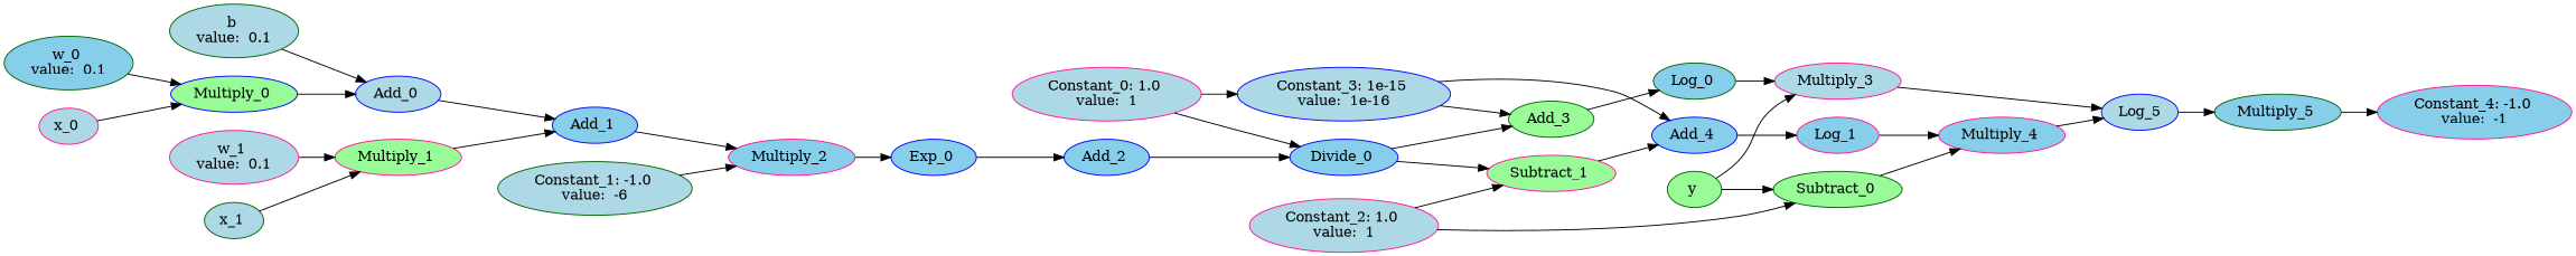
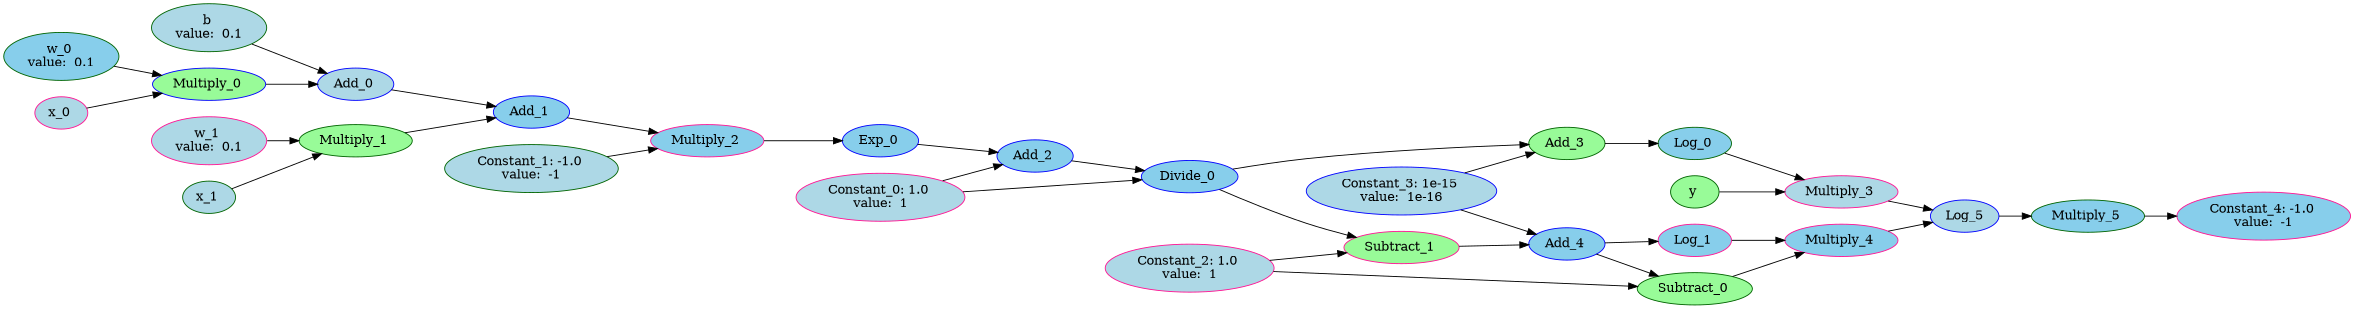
  digraph {
    rankdir=LR
    node [color=deeppink fillcolor=skyblue style=filled]
    n1 [color=darkgreen fillcolor=lightblue label="b \nvalue:  0.1"]
    n2 [color=blue fillcolor=lightblue label="Add_0 "]
    n3 [color=blue label="Add_1 "]
    n4 [color=darkgreen label="w_0 \nvalue:  0.1"]
    n5 [color=blue fillcolor=palegreen label="Multiply_0 "]
    n6 [fillcolor=lightblue label="x_0 "]
    n7 [fillcolor=lightblue label="w_1 \nvalue:  0.1"]
-   n8 [fillcolor=palegreen label="Multiply_1 "]
+   n8 [color=darkgreen fillcolor=palegreen label="Multiply_1 "]
    n9 [color=darkgreen fillcolor=lightblue label="x_1 "]
    n10 [label="Multiply_2 "]
    n11 [color=blue label="Exp_0 "]
    n12 [fillcolor=lightblue label="Constant_0: 1.0 \nvalue:  1"]
    n13 [color=blue label="Add_2 "]
    n14 [color=blue label="Divide_0 "]
    n15 [color=darkgreen fillcolor=palegreen label="Add_3 "]
    n16 [fillcolor=palegreen label="Subtract_1 "]
-   n17 [color=darkgreen fillcolor=lightblue label="Constant_1: -1.0 \nvalue:  -6"]
+   n17 [color=darkgreen fillcolor=lightblue label="Constant_1: -1.0 \nvalue:  -1"]
    n18 [color=darkgreen label="Log_0 "]
    n19 [color=blue label="Add_4 "]
    n20 [color=darkgreen fillcolor=palegreen label="y "]
    n21 [fillcolor=lightblue label="Multiply_3 "]
    n22 [color=darkgreen fillcolor=palegreen label="Subtract_0 "]
    n23 [color=blue fillcolor=lightblue label=Log_5]
    n24 [label="Multiply_4 "]
    n25 [fillcolor=lightblue label="Constant_2: 1.0 \nvalue:  1"]
    n26 [color=blue fillcolor=lightblue label="Constant_3: 1e-15 \nvalue:  1e-16"]
    n27 [label="Log_1 "]
    n28 [color=darkgreen label="Multiply_5 "]
    n29 [label="Constant_4: -1.0 \nvalue:  -1"]
    n1 -> n2
    n2 -> n3
    n3 -> n10
    n4 -> n5
    n5 -> n2
    n6 -> n5
    n7 -> n8
    n8 -> n3
    n9 -> n8
    n10 -> n11
    n11 -> n13
-   n12 -> n26
+   n12 -> n13
    n12 -> n14
    n13 -> n14
    n14 -> n15
    n14 -> n16
    n15 -> n18
    n16 -> n19
    n17 -> n10
    n18 -> n21
    n19 -> n27
    n20 -> n21
-   n20 -> n22
+   n19 -> n22
    n21 -> n23
    n22 -> n24
    n23 -> n28
    n24 -> n23
    n25 -> n16
    n25 -> n22
    n26 -> n15
    n26 -> n19
    n27 -> n24
    n28 -> n29
  }
